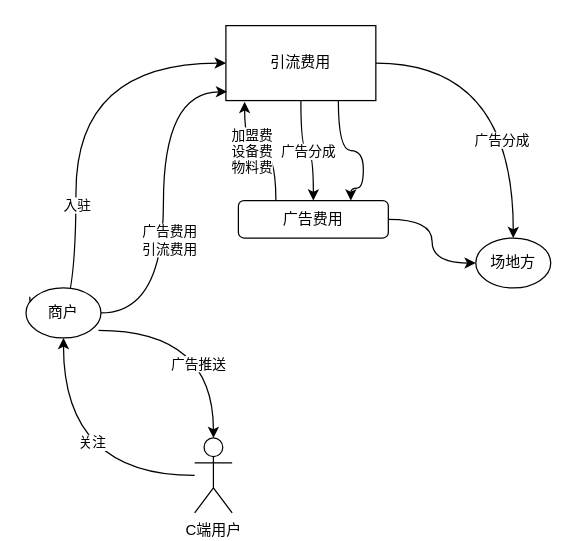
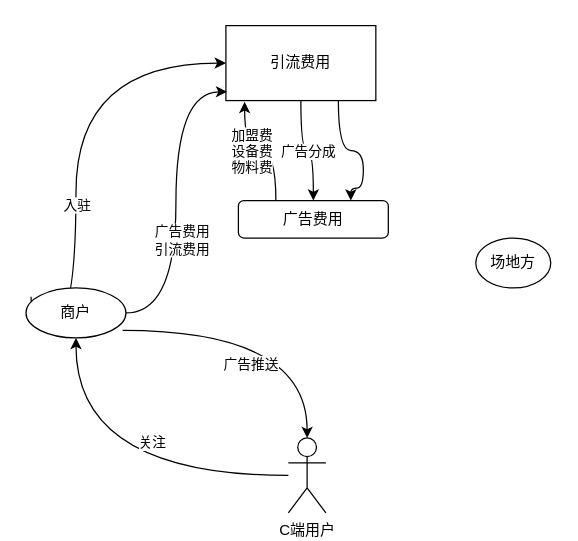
  <mxCell id="0" />
  <mxCell id="1" parent="0" />
  <mxCell id="2" style="edgeStyle=orthogonalEdgeStyle;curved=1;rounded=0;orthogonalLoop=1;jettySize=auto;html=1;entryX=0.5;entryY=0;entryDx=0;entryDy=0;" edge="1" parent="1" source="7" target="18"><mxGeometry relative="1" as="geometry" /></mxCell>
  <mxCell id="3" value="广告分成" style="edgeLabel;html=1;align=center;verticalAlign=middle;resizable=0;points=[];" vertex="1" connectable="0" parent="2"><mxGeometry x="-0.364" y="5" relative="1" as="geometry"><mxPoint y="11" as="offset" /></mxGeometry></mxCell>
- <mxCell id="4" style="edgeStyle=orthogonalEdgeStyle;curved=1;rounded=0;orthogonalLoop=1;jettySize=auto;html=1;exitX=1;exitY=0.5;exitDx=0;exitDy=0;entryX=0.5;entryY=0;entryDx=0;entryDy=0;" edge="1" parent="1" source="7" target="19"><mxGeometry relative="1" as="geometry" /></mxCell>
- <mxCell id="5" value="广告分成" style="edgeLabel;html=1;align=center;verticalAlign=middle;resizable=0;points=[];" vertex="1" connectable="0" parent="4"><mxGeometry x="0.365" y="-10" relative="1" as="geometry"><mxPoint as="offset" /></mxGeometry></mxCell>
  <mxCell id="6" style="edgeStyle=orthogonalEdgeStyle;curved=1;rounded=0;orthogonalLoop=1;jettySize=auto;html=1;exitX=0.75;exitY=1;exitDx=0;exitDy=0;entryX=0.75;entryY=0;entryDx=0;entryDy=0;" edge="1" parent="1" source="7" target="18"><mxGeometry relative="1" as="geometry"><Array as="points"><mxPoint x="270" y="120" /><mxPoint x="290" y="120" /><mxPoint x="290" y="150" /><mxPoint x="280" y="150" /></Array></mxGeometry></mxCell>
  <mxCell id="7" value="引流费用" style="rounded=0;whiteSpace=wrap;html=1;" vertex="1" parent="1"><mxGeometry x="180" y="20" width="120" height="60" as="geometry" /></mxCell>
  <mxCell id="8" style="edgeStyle=orthogonalEdgeStyle;curved=1;rounded=0;orthogonalLoop=1;jettySize=auto;html=1;entryX=0;entryY=0.5;entryDx=0;entryDy=0;exitX=0.05;exitY=0.175;exitDx=0;exitDy=0;exitPerimeter=0;" edge="1" parent="1" source="14" target="7"><mxGeometry relative="1" as="geometry"><Array as="points"><mxPoint x="60" y="257" /><mxPoint x="60" y="50" /></Array></mxGeometry></mxCell>
  <mxCell id="9" value="入驻" style="edgeLabel;html=1;align=center;verticalAlign=middle;resizable=0;points=[];" vertex="1" connectable="0" parent="8"><mxGeometry x="-0.033" y="-5" relative="1" as="geometry"><mxPoint x="-5" y="35" as="offset" /></mxGeometry></mxCell>
  <mxCell id="10" style="edgeStyle=orthogonalEdgeStyle;curved=1;rounded=0;orthogonalLoop=1;jettySize=auto;html=1;entryX=0.5;entryY=0;entryDx=0;entryDy=0;entryPerimeter=0;exitX=0.967;exitY=0.85;exitDx=0;exitDy=0;exitPerimeter=0;" edge="1" parent="1" source="14" target="22"><mxGeometry relative="1" as="geometry" /></mxCell>
  <mxCell id="11" value="广告推送" style="edgeLabel;html=1;align=center;verticalAlign=middle;resizable=0;points=[];" vertex="1" connectable="0" parent="10"><mxGeometry x="-0.203" y="-16" relative="1" as="geometry"><mxPoint x="8.98" y="10" as="offset" /></mxGeometry></mxCell>
  <mxCell id="12" style="edgeStyle=orthogonalEdgeStyle;curved=1;rounded=0;orthogonalLoop=1;jettySize=auto;html=1;entryX=0.008;entryY=0.883;entryDx=0;entryDy=0;entryPerimeter=0;" edge="1" parent="1" source="14" target="7"><mxGeometry relative="1" as="geometry" /></mxCell>
  <mxCell id="13" value="&lt;div&gt;广告费用&lt;/div&gt;&lt;div&gt;引流费用&lt;br&gt;&lt;/div&gt;" style="edgeLabel;html=1;align=center;verticalAlign=middle;resizable=0;points=[];" vertex="1" connectable="0" parent="12"><mxGeometry x="-0.029" y="-4" relative="1" as="geometry"><mxPoint y="26" as="offset" /></mxGeometry></mxCell>
- <mxCell id="14" value="商户" style="ellipse;whiteSpace=wrap;html=1;" vertex="1" parent="1"><mxGeometry x="20" y="230" width="60" height="40" as="geometry" /></mxCell>
+ <mxCell id="14" value="商户" style="ellipse;whiteSpace=wrap;html=1;" vertex="1" parent="1"><mxGeometry x="20" y="230" width="80" height="40" as="geometry" /></mxCell>
  <mxCell id="15" style="edgeStyle=orthogonalEdgeStyle;curved=1;rounded=0;orthogonalLoop=1;jettySize=auto;html=1;exitX=0.25;exitY=0;exitDx=0;exitDy=0;entryX=0.125;entryY=1.017;entryDx=0;entryDy=0;entryPerimeter=0;" edge="1" parent="1" source="18" target="7"><mxGeometry relative="1" as="geometry" /></mxCell>
  <mxCell id="16" value="&lt;div&gt;加盟费&lt;/div&gt;&lt;div&gt;设备费&lt;/div&gt;&lt;div&gt;物料费&lt;br&gt;&lt;/div&gt;" style="edgeLabel;html=1;align=center;verticalAlign=middle;resizable=0;points=[];" vertex="1" connectable="0" parent="15"><mxGeometry x="-0.305" y="4" relative="1" as="geometry"><mxPoint x="-16" y="-4" as="offset" /></mxGeometry></mxCell>
- <mxCell id="17" style="edgeStyle=orthogonalEdgeStyle;curved=1;rounded=0;orthogonalLoop=1;jettySize=auto;html=1;entryX=0;entryY=0.5;entryDx=0;entryDy=0;" edge="1" parent="1" source="18" target="19"><mxGeometry relative="1" as="geometry" /></mxCell>
  <mxCell id="18" value="广告费用" style="rounded=1;whiteSpace=wrap;html=1;" vertex="1" parent="1"><mxGeometry x="190" y="160" width="120" height="30" as="geometry" /></mxCell>
  <mxCell id="19" value="场地方" style="ellipse;whiteSpace=wrap;html=1;" vertex="1" parent="1"><mxGeometry x="380" y="190" width="60" height="40" as="geometry" /></mxCell>
  <mxCell id="20" style="edgeStyle=orthogonalEdgeStyle;rounded=0;orthogonalLoop=1;jettySize=auto;html=1;entryX=0.5;entryY=1;entryDx=0;entryDy=0;curved=1;" edge="1" parent="1" source="22" target="14"><mxGeometry relative="1" as="geometry" /></mxCell>
  <mxCell id="21" value="关注" style="edgeLabel;html=1;align=center;verticalAlign=middle;resizable=0;points=[];" vertex="1" connectable="0" parent="20"><mxGeometry x="-0.224" y="-27" relative="1" as="geometry"><mxPoint as="offset" /></mxGeometry></mxCell>
- <mxCell id="22" value="C端用户" style="shape=umlActor;verticalLabelPosition=bottom;verticalAlign=top;html=1;outlineConnect=0;" vertex="1" parent="1"><mxGeometry x="155" y="350" width="30" height="60" as="geometry" /></mxCell>
+ <mxCell id="22" value="C端用户" style="shape=umlActor;verticalLabelPosition=bottom;verticalAlign=top;html=1;outlineConnect=0;" vertex="1" parent="1"><mxGeometry x="230" y="350" width="30" height="60" as="geometry" /></mxCell>
